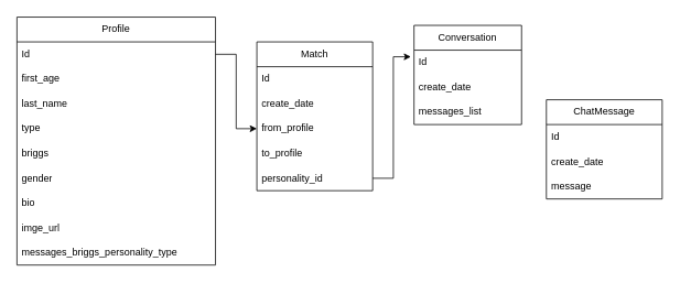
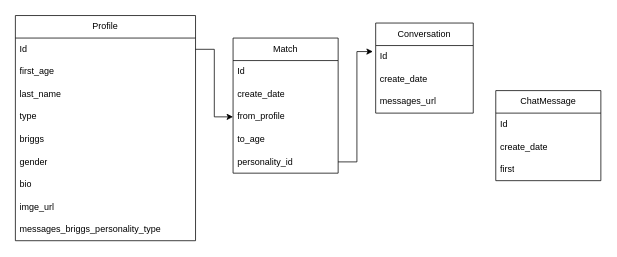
  <mxCell id="0" />
  <mxCell id="1" parent="0" />
  <mxCell id="2" value="Profile" style="swimlane;fontStyle=0;childLayout=stackLayout;horizontal=1;startSize=30;horizontalStack=0;resizeParent=1;resizeParentMax=0;resizeLast=0;collapsible=1;marginBottom=0;whiteSpace=wrap;html=1;" vertex="1" parent="1"><mxGeometry x="20" y="20" width="240" height="300" as="geometry" /></mxCell>
  <mxCell id="3" value="Id" style="text;strokeColor=none;fillColor=none;align=left;verticalAlign=middle;spacingLeft=4;spacingRight=4;overflow=hidden;points=[[0,0.5],[1,0.5]];portConstraint=eastwest;rotatable=0;whiteSpace=wrap;html=1;" vertex="1" parent="2"><mxGeometry y="30" width="240" height="30" as="geometry" /></mxCell>
  <mxCell id="4" value="first_age" style="text;strokeColor=none;fillColor=none;align=left;verticalAlign=middle;spacingLeft=4;spacingRight=4;overflow=hidden;points=[[0,0.5],[1,0.5]];portConstraint=eastwest;rotatable=0;whiteSpace=wrap;html=1;" vertex="1" parent="2"><mxGeometry y="60" width="240" height="30" as="geometry" /></mxCell>
  <mxCell id="5" value="last_name" style="text;strokeColor=none;fillColor=none;align=left;verticalAlign=middle;spacingLeft=4;spacingRight=4;overflow=hidden;points=[[0,0.5],[1,0.5]];portConstraint=eastwest;rotatable=0;whiteSpace=wrap;html=1;" vertex="1" parent="2"><mxGeometry y="90" width="240" height="30" as="geometry" /></mxCell>
  <mxCell id="6" value="type" style="text;strokeColor=none;fillColor=none;align=left;verticalAlign=middle;spacingLeft=4;spacingRight=4;overflow=hidden;points=[[0,0.5],[1,0.5]];portConstraint=eastwest;rotatable=0;whiteSpace=wrap;html=1;" vertex="1" parent="2"><mxGeometry y="120" width="240" height="30" as="geometry" /></mxCell>
  <mxCell id="7" value="briggs" style="text;strokeColor=none;fillColor=none;align=left;verticalAlign=middle;spacingLeft=4;spacingRight=4;overflow=hidden;points=[[0,0.5],[1,0.5]];portConstraint=eastwest;rotatable=0;whiteSpace=wrap;html=1;" vertex="1" parent="2"><mxGeometry y="150" width="240" height="30" as="geometry" /></mxCell>
  <mxCell id="8" value="gender" style="text;strokeColor=none;fillColor=none;align=left;verticalAlign=middle;spacingLeft=4;spacingRight=4;overflow=hidden;points=[[0,0.5],[1,0.5]];portConstraint=eastwest;rotatable=0;whiteSpace=wrap;html=1;" vertex="1" parent="2"><mxGeometry y="180" width="240" height="30" as="geometry" /></mxCell>
  <mxCell id="9" value="bio" style="text;strokeColor=none;fillColor=none;align=left;verticalAlign=middle;spacingLeft=4;spacingRight=4;overflow=hidden;points=[[0,0.5],[1,0.5]];portConstraint=eastwest;rotatable=0;whiteSpace=wrap;html=1;" vertex="1" parent="2"><mxGeometry y="210" width="240" height="30" as="geometry" /></mxCell>
  <mxCell id="10" value="imge_url" style="text;strokeColor=none;fillColor=none;align=left;verticalAlign=middle;spacingLeft=4;spacingRight=4;overflow=hidden;points=[[0,0.5],[1,0.5]];portConstraint=eastwest;rotatable=0;whiteSpace=wrap;html=1;" vertex="1" parent="2"><mxGeometry y="240" width="240" height="30" as="geometry" /></mxCell>
  <mxCell id="11" value="messages_briggs_personality_type" style="text;strokeColor=none;fillColor=none;align=left;verticalAlign=middle;spacingLeft=4;spacingRight=4;overflow=hidden;points=[[0,0.5],[1,0.5]];portConstraint=eastwest;rotatable=0;whiteSpace=wrap;html=1;" vertex="1" parent="2"><mxGeometry y="270" width="240" height="30" as="geometry" /></mxCell>
  <mxCell id="12" value="Match" style="swimlane;fontStyle=0;childLayout=stackLayout;horizontal=1;startSize=30;horizontalStack=0;resizeParent=1;resizeParentMax=0;resizeLast=0;collapsible=1;marginBottom=0;whiteSpace=wrap;html=1;" vertex="1" parent="1"><mxGeometry x="310" y="50" width="140" height="180" as="geometry" /></mxCell>
  <mxCell id="13" value="Id" style="text;strokeColor=none;fillColor=none;align=left;verticalAlign=middle;spacingLeft=4;spacingRight=4;overflow=hidden;points=[[0,0.5],[1,0.5]];portConstraint=eastwest;rotatable=0;whiteSpace=wrap;html=1;" vertex="1" parent="12"><mxGeometry y="30" width="140" height="30" as="geometry" /></mxCell>
  <mxCell id="14" value="create_date" style="text;strokeColor=none;fillColor=none;align=left;verticalAlign=middle;spacingLeft=4;spacingRight=4;overflow=hidden;points=[[0,0.5],[1,0.5]];portConstraint=eastwest;rotatable=0;whiteSpace=wrap;html=1;" vertex="1" parent="12"><mxGeometry y="60" width="140" height="30" as="geometry" /></mxCell>
  <mxCell id="15" value="from_profile" style="text;strokeColor=none;fillColor=none;align=left;verticalAlign=middle;spacingLeft=4;spacingRight=4;overflow=hidden;points=[[0,0.5],[1,0.5]];portConstraint=eastwest;rotatable=0;whiteSpace=wrap;html=1;" vertex="1" parent="12"><mxGeometry y="90" width="140" height="30" as="geometry" /></mxCell>
- <mxCell id="16" value="to_profile" style="text;strokeColor=none;fillColor=none;align=left;verticalAlign=middle;spacingLeft=4;spacingRight=4;overflow=hidden;points=[[0,0.5],[1,0.5]];portConstraint=eastwest;rotatable=0;whiteSpace=wrap;html=1;" vertex="1" parent="12"><mxGeometry y="120" width="140" height="30" as="geometry" /></mxCell>
+ <mxCell id="16" value="to_age" style="text;strokeColor=none;fillColor=none;align=left;verticalAlign=middle;spacingLeft=4;spacingRight=4;overflow=hidden;points=[[0,0.5],[1,0.5]];portConstraint=eastwest;rotatable=0;whiteSpace=wrap;html=1;" vertex="1" parent="12"><mxGeometry y="120" width="140" height="30" as="geometry" /></mxCell>
  <mxCell id="17" value="personality_id" style="text;strokeColor=none;fillColor=none;align=left;verticalAlign=middle;spacingLeft=4;spacingRight=4;overflow=hidden;points=[[0,0.5],[1,0.5]];portConstraint=eastwest;rotatable=0;whiteSpace=wrap;html=1;" vertex="1" parent="12"><mxGeometry y="150" width="140" height="30" as="geometry" /></mxCell>
  <mxCell id="18" value="Conversation" style="swimlane;fontStyle=0;childLayout=stackLayout;horizontal=1;startSize=30;horizontalStack=0;resizeParent=1;resizeParentMax=0;resizeLast=0;collapsible=1;marginBottom=0;whiteSpace=wrap;html=1;" vertex="1" parent="1"><mxGeometry x="500" y="30" width="130" height="120" as="geometry" /></mxCell>
  <mxCell id="19" value="Id" style="text;strokeColor=none;fillColor=none;align=left;verticalAlign=middle;spacingLeft=4;spacingRight=4;overflow=hidden;points=[[0,0.5],[1,0.5]];portConstraint=eastwest;rotatable=0;whiteSpace=wrap;html=1;" vertex="1" parent="18"><mxGeometry y="30" width="130" height="30" as="geometry" /></mxCell>
  <mxCell id="20" value="create_date" style="text;strokeColor=none;fillColor=none;align=left;verticalAlign=middle;spacingLeft=4;spacingRight=4;overflow=hidden;points=[[0,0.5],[1,0.5]];portConstraint=eastwest;rotatable=0;whiteSpace=wrap;html=1;" vertex="1" parent="18"><mxGeometry y="60" width="130" height="30" as="geometry" /></mxCell>
- <mxCell id="21" value="messages_list" style="text;strokeColor=none;fillColor=none;align=left;verticalAlign=middle;spacingLeft=4;spacingRight=4;overflow=hidden;points=[[0,0.5],[1,0.5]];portConstraint=eastwest;rotatable=0;whiteSpace=wrap;html=1;" vertex="1" parent="18"><mxGeometry y="90" width="130" height="30" as="geometry" /></mxCell>
+ <mxCell id="21" value="messages_url" style="text;strokeColor=none;fillColor=none;align=left;verticalAlign=middle;spacingLeft=4;spacingRight=4;overflow=hidden;points=[[0,0.5],[1,0.5]];portConstraint=eastwest;rotatable=0;whiteSpace=wrap;html=1;" vertex="1" parent="18"><mxGeometry y="90" width="130" height="30" as="geometry" /></mxCell>
  <mxCell id="22" value="ChatMessage" style="swimlane;fontStyle=0;childLayout=stackLayout;horizontal=1;startSize=30;horizontalStack=0;resizeParent=1;resizeParentMax=0;resizeLast=0;collapsible=1;marginBottom=0;whiteSpace=wrap;html=1;" vertex="1" parent="1"><mxGeometry x="660" y="120" width="140" height="120" as="geometry" /></mxCell>
  <mxCell id="23" value="Id" style="text;strokeColor=none;fillColor=none;align=left;verticalAlign=middle;spacingLeft=4;spacingRight=4;overflow=hidden;points=[[0,0.5],[1,0.5]];portConstraint=eastwest;rotatable=0;whiteSpace=wrap;html=1;" vertex="1" parent="22"><mxGeometry y="30" width="140" height="30" as="geometry" /></mxCell>
  <mxCell id="24" value="create_date" style="text;strokeColor=none;fillColor=none;align=left;verticalAlign=middle;spacingLeft=4;spacingRight=4;overflow=hidden;points=[[0,0.5],[1,0.5]];portConstraint=eastwest;rotatable=0;whiteSpace=wrap;html=1;" vertex="1" parent="22"><mxGeometry y="60" width="140" height="30" as="geometry" /></mxCell>
- <mxCell id="25" value="message" style="text;strokeColor=none;fillColor=none;align=left;verticalAlign=middle;spacingLeft=4;spacingRight=4;overflow=hidden;points=[[0,0.5],[1,0.5]];portConstraint=eastwest;rotatable=0;whiteSpace=wrap;html=1;" vertex="1" parent="22"><mxGeometry y="90" width="140" height="30" as="geometry" /></mxCell>
+ <mxCell id="25" value="first" style="text;strokeColor=none;fillColor=none;align=left;verticalAlign=middle;spacingLeft=4;spacingRight=4;overflow=hidden;points=[[0,0.5],[1,0.5]];portConstraint=eastwest;rotatable=0;whiteSpace=wrap;html=1;" vertex="1" parent="22"><mxGeometry y="90" width="140" height="30" as="geometry" /></mxCell>
  <mxCell id="26" style="edgeStyle=orthogonalEdgeStyle;rounded=0;orthogonalLoop=1;jettySize=auto;html=1;entryX=-0.029;entryY=0.267;entryDx=0;entryDy=0;entryPerimeter=0;" edge="1" parent="1" source="17" target="19"><mxGeometry relative="1" as="geometry" /></mxCell>
  <mxCell id="27" style="edgeStyle=orthogonalEdgeStyle;rounded=0;orthogonalLoop=1;jettySize=auto;html=1;entryX=0;entryY=0.5;entryDx=0;entryDy=0;" edge="1" parent="1" source="3" target="15"><mxGeometry relative="1" as="geometry" /></mxCell>
